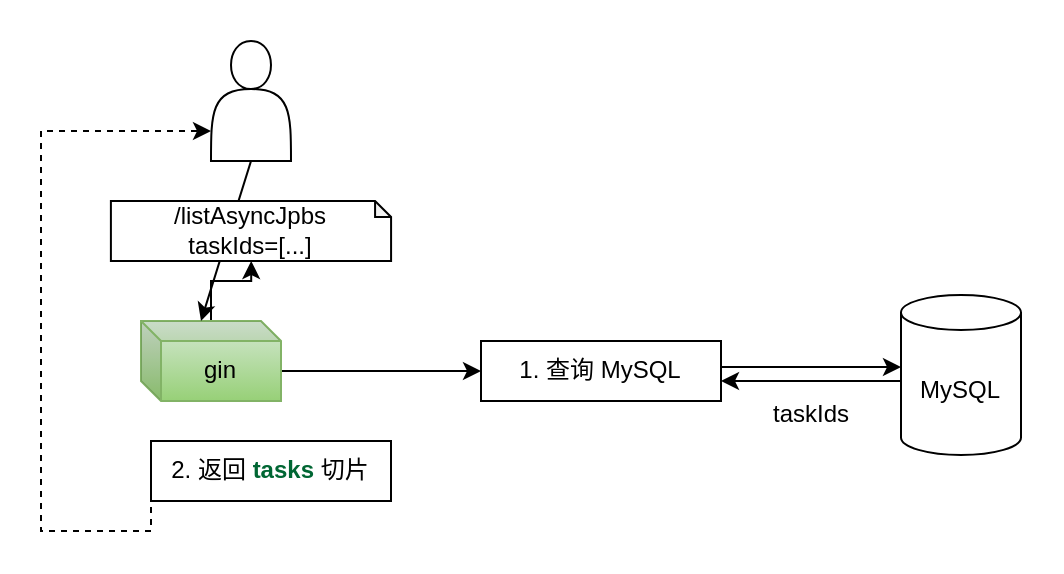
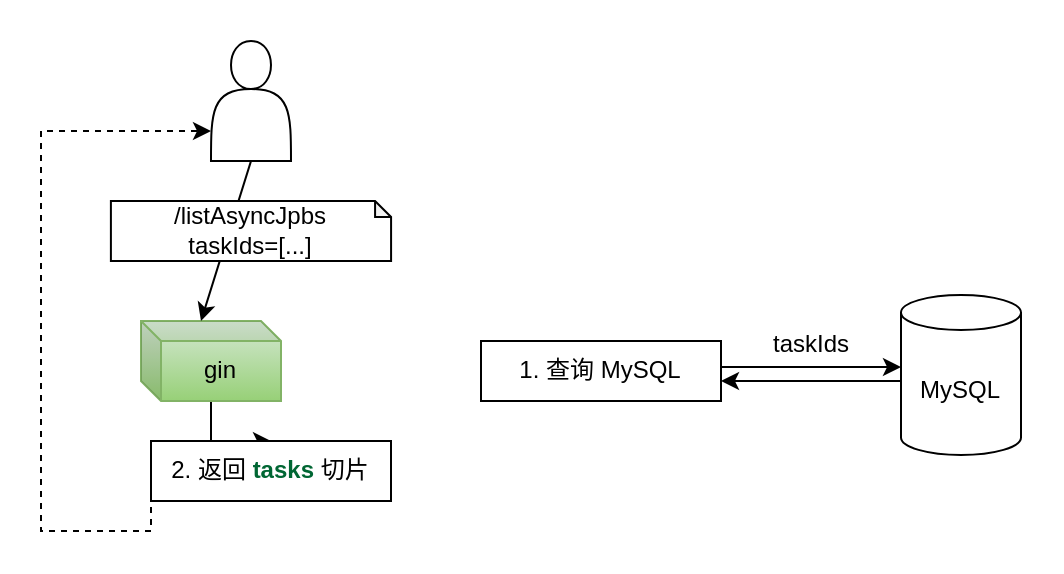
  <mxCell id="0" />
  <mxCell id="1" parent="0" />
- <mxCell id="2" style="rounded=0;orthogonalLoop=1;jettySize=auto;html=1;exitX=0;exitY=0;exitDx=70;exitDy=25;exitPerimeter=0;entryX=0;entryY=0.5;entryDx=0;entryDy=0;" edge="1" parent="1" source="4" target="8"><mxGeometry relative="1" as="geometry" /></mxCell>
- <mxCell id="3" style="edgeStyle=orthogonalEdgeStyle;rounded=0;orthogonalLoop=1;jettySize=auto;html=1;" edge="1" parent="1" source="4" target="7"><mxGeometry relative="1" as="geometry" /></mxCell>
+ <mxCell id="3" style="edgeStyle=orthogonalEdgeStyle;rounded=0;orthogonalLoop=1;jettySize=auto;html=1;entryX=0.5;entryY=0;entryDx=0;entryDy=0;" edge="1" parent="1" source="4" target="10"><mxGeometry relative="1" as="geometry" /></mxCell>
  <mxCell id="4" value="gin" style="shape=cube;whiteSpace=wrap;html=1;boundedLbl=1;backgroundOutline=1;darkOpacity=0.05;darkOpacity2=0.1;size=10;fillColor=#d5e8d4;strokeColor=#82B366;gradientColor=#97d077;" vertex="1" parent="1"><mxGeometry x="70" y="160" width="70" height="40" as="geometry" /></mxCell>
  <mxCell id="5" style="rounded=0;orthogonalLoop=1;jettySize=auto;html=1;exitX=0.5;exitY=1;exitDx=0;exitDy=0;entryX=0;entryY=0;entryDx=30;entryDy=0;entryPerimeter=0;" edge="1" parent="1" source="6" target="4"><mxGeometry relative="1" as="geometry" /></mxCell>
  <mxCell id="6" value="" style="shape=actor;whiteSpace=wrap;html=1;" vertex="1" parent="1"><mxGeometry x="105" y="20" width="40" height="60" as="geometry" /></mxCell>
  <mxCell id="7" value="/listAsyncJpbs&lt;div&gt;taskIds=[...]&lt;/div&gt;" style="shape=note;whiteSpace=wrap;html=1;backgroundOutline=1;darkOpacity=0.05;size=8;" vertex="1" parent="1"><mxGeometry x="54.95" y="100" width="140.09" height="30" as="geometry" /></mxCell>
  <mxCell id="8" value="1. 查询 MySQL" style="rounded=0;whiteSpace=wrap;html=1;" vertex="1" parent="1"><mxGeometry x="240" y="170" width="120" height="30" as="geometry" /></mxCell>
  <mxCell id="9" style="edgeStyle=orthogonalEdgeStyle;rounded=0;orthogonalLoop=1;jettySize=auto;html=1;exitX=0;exitY=0.5;exitDx=0;exitDy=0;entryX=0;entryY=0.75;entryDx=0;entryDy=0;dashed=1;" edge="1" parent="1" source="10" target="6"><mxGeometry relative="1" as="geometry"><Array as="points"><mxPoint x="20" y="265" /><mxPoint x="20" y="65" /></Array></mxGeometry></mxCell>
  <mxCell id="10" value="2. 返回&amp;nbsp;&lt;font&gt;&lt;b style=&quot;color: light-dark(rgb(0, 102, 51), rgb(105, 193, 149));&quot;&gt;tasks&lt;/b&gt;&lt;font style=&quot;color: rgb(0, 0, 0);&quot;&gt; 切片&lt;/font&gt;&lt;/font&gt;" style="rounded=0;whiteSpace=wrap;html=1;" vertex="1" parent="1"><mxGeometry x="75" y="220" width="120" height="30" as="geometry" /></mxCell>
  <mxCell id="11" style="edgeStyle=orthogonalEdgeStyle;rounded=0;orthogonalLoop=1;jettySize=auto;html=1;exitX=0;exitY=0.5;exitDx=0;exitDy=0;exitPerimeter=0;entryX=1;entryY=0.5;entryDx=0;entryDy=0;" edge="1" parent="1"><mxGeometry relative="1" as="geometry"><mxPoint x="450" y="190" as="sourcePoint" /><mxPoint x="360" y="190" as="targetPoint" /></mxGeometry></mxCell>
  <mxCell id="12" value="MySQL" style="shape=cylinder3;whiteSpace=wrap;html=1;boundedLbl=1;backgroundOutline=1;size=8.759;" vertex="1" parent="1"><mxGeometry x="450" y="147" width="60" height="80" as="geometry" /></mxCell>
  <mxCell id="13" style="edgeStyle=orthogonalEdgeStyle;rounded=0;orthogonalLoop=1;jettySize=auto;html=1;exitX=1;exitY=0.5;exitDx=0;exitDy=0;entryX=0;entryY=0.5;entryDx=0;entryDy=0;entryPerimeter=0;" edge="1" parent="1"><mxGeometry relative="1" as="geometry"><mxPoint x="360" y="183" as="sourcePoint" /><mxPoint x="450" y="183" as="targetPoint" /></mxGeometry></mxCell>
- <mxCell id="14" value="taskIds" style="text;html=1;align=center;verticalAlign=middle;resizable=0;points=[];autosize=1;strokeColor=none;fillColor=none;" vertex="1" parent="1"><mxGeometry x="375" y="192" width="60" height="30" as="geometry" /></mxCell>
+ <mxCell id="14" value="taskIds" style="text;html=1;align=center;verticalAlign=middle;resizable=0;points=[];autosize=1;strokeColor=none;fillColor=none;" vertex="1" parent="1"><mxGeometry x="375" y="157" width="60" height="30" as="geometry" /></mxCell>
